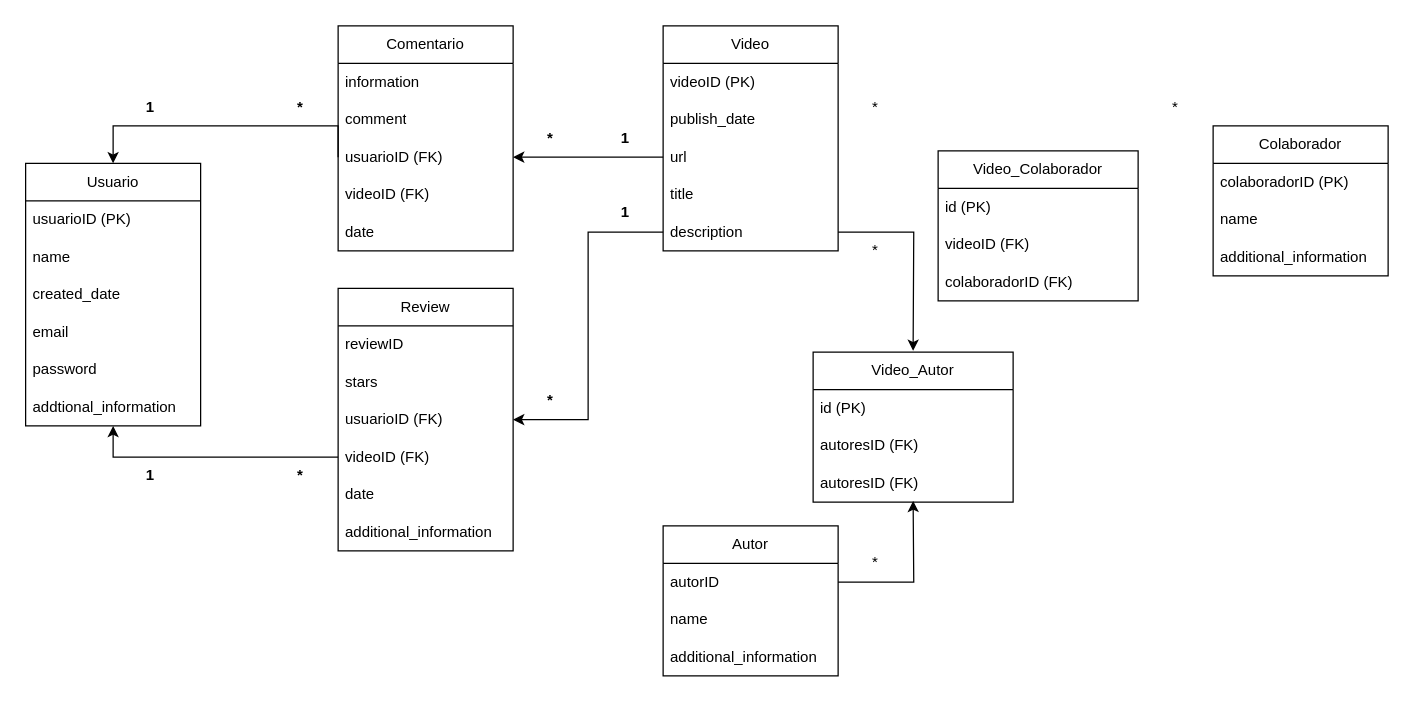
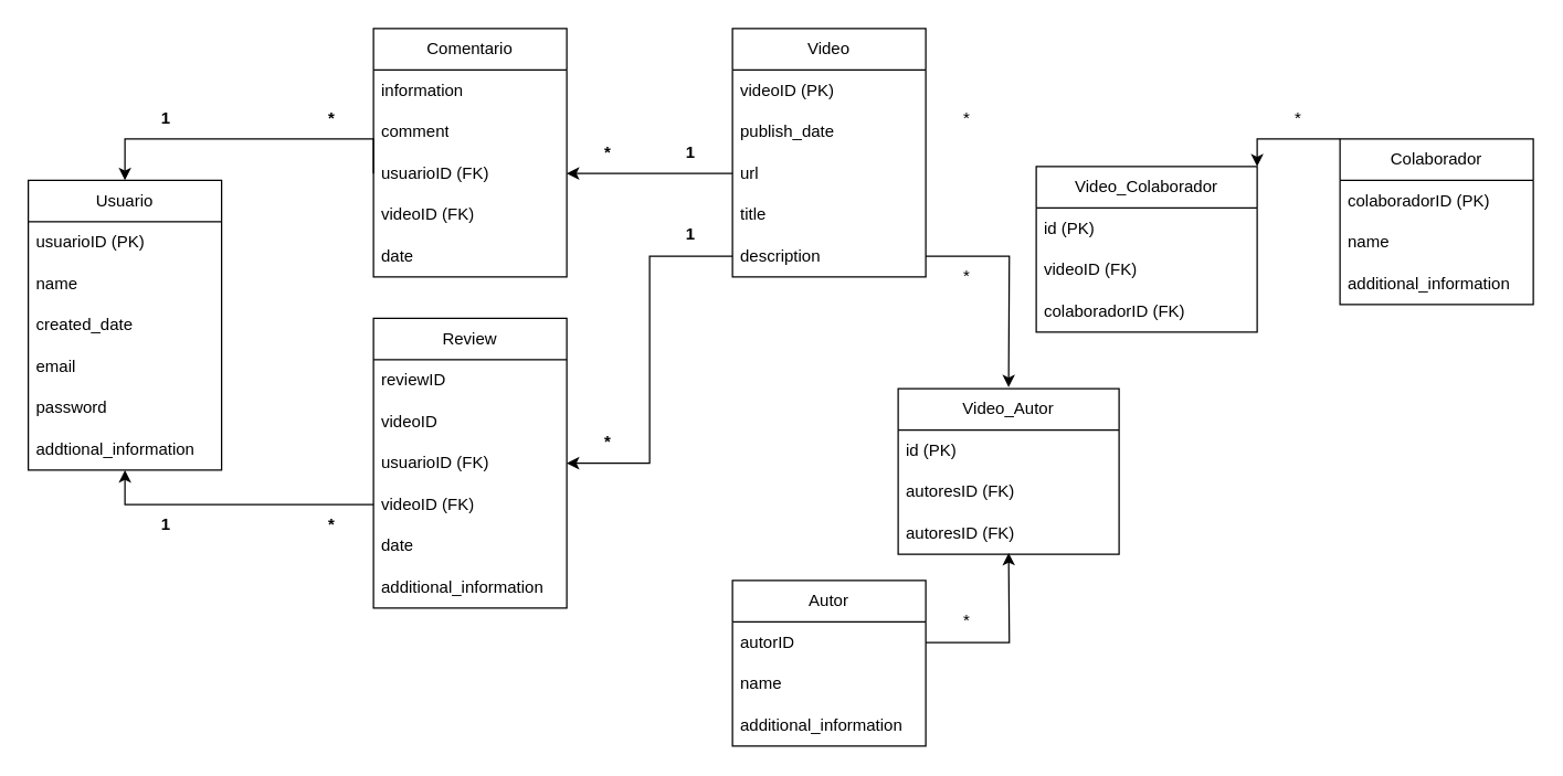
  <mxCell id="0" />
  <mxCell id="1" parent="0" />
  <mxCell id="2" value="Video" style="swimlane;fontStyle=0;childLayout=stackLayout;horizontal=1;startSize=30;horizontalStack=0;resizeParent=1;resizeParentMax=0;resizeLast=0;collapsible=1;marginBottom=0;whiteSpace=wrap;html=1;" parent="1" vertex="1"><mxGeometry x="530" y="20" width="140" height="180" as="geometry" /></mxCell>
  <mxCell id="3" value="videoID (PK)" style="text;strokeColor=none;fillColor=none;align=left;verticalAlign=middle;spacingLeft=4;spacingRight=4;overflow=hidden;points=[[0,0.5],[1,0.5]];portConstraint=eastwest;rotatable=0;whiteSpace=wrap;html=1;" parent="2" vertex="1"><mxGeometry y="30" width="140" height="30" as="geometry" /></mxCell>
  <mxCell id="4" value="publish_date" style="text;strokeColor=none;fillColor=none;align=left;verticalAlign=middle;spacingLeft=4;spacingRight=4;overflow=hidden;points=[[0,0.5],[1,0.5]];portConstraint=eastwest;rotatable=0;whiteSpace=wrap;html=1;" parent="2" vertex="1"><mxGeometry y="60" width="140" height="30" as="geometry" /></mxCell>
  <mxCell id="5" value="url" style="text;strokeColor=none;fillColor=none;align=left;verticalAlign=middle;spacingLeft=4;spacingRight=4;overflow=hidden;points=[[0,0.5],[1,0.5]];portConstraint=eastwest;rotatable=0;whiteSpace=wrap;html=1;" parent="2" vertex="1"><mxGeometry y="90" width="140" height="30" as="geometry" /></mxCell>
  <mxCell id="6" value="title" style="text;strokeColor=none;fillColor=none;align=left;verticalAlign=middle;spacingLeft=4;spacingRight=4;overflow=hidden;points=[[0,0.5],[1,0.5]];portConstraint=eastwest;rotatable=0;whiteSpace=wrap;html=1;" parent="2" vertex="1"><mxGeometry y="120" width="140" height="30" as="geometry" /></mxCell>
  <mxCell id="7" style="edgeStyle=orthogonalEdgeStyle;rounded=0;orthogonalLoop=1;jettySize=auto;html=1;" parent="2" source="8" edge="1"><mxGeometry relative="1" as="geometry"><mxPoint x="200" y="260" as="targetPoint" /></mxGeometry></mxCell>
  <mxCell id="8" value="description" style="text;strokeColor=none;fillColor=none;align=left;verticalAlign=middle;spacingLeft=4;spacingRight=4;overflow=hidden;points=[[0,0.5],[1,0.5]];portConstraint=eastwest;rotatable=0;whiteSpace=wrap;html=1;" parent="2" vertex="1"><mxGeometry y="150" width="140" height="30" as="geometry" /></mxCell>
  <mxCell id="9" value="Autor" style="swimlane;fontStyle=0;childLayout=stackLayout;horizontal=1;startSize=30;horizontalStack=0;resizeParent=1;resizeParentMax=0;resizeLast=0;collapsible=1;marginBottom=0;whiteSpace=wrap;html=1;" parent="1" vertex="1"><mxGeometry x="530" y="420" width="140" height="120" as="geometry" /></mxCell>
  <mxCell id="10" value="autorID" style="text;strokeColor=none;fillColor=none;align=left;verticalAlign=middle;spacingLeft=4;spacingRight=4;overflow=hidden;points=[[0,0.5],[1,0.5]];portConstraint=eastwest;rotatable=0;whiteSpace=wrap;html=1;" parent="9" vertex="1"><mxGeometry y="30" width="140" height="30" as="geometry" /></mxCell>
  <mxCell id="11" value="name" style="text;strokeColor=none;fillColor=none;align=left;verticalAlign=middle;spacingLeft=4;spacingRight=4;overflow=hidden;points=[[0,0.5],[1,0.5]];portConstraint=eastwest;rotatable=0;whiteSpace=wrap;html=1;" parent="9" vertex="1"><mxGeometry y="60" width="140" height="30" as="geometry" /></mxCell>
  <mxCell id="12" value="additional_information" style="text;strokeColor=none;fillColor=none;align=left;verticalAlign=middle;spacingLeft=4;spacingRight=4;overflow=hidden;points=[[0,0.5],[1,0.5]];portConstraint=eastwest;rotatable=0;whiteSpace=wrap;html=1;" parent="9" vertex="1"><mxGeometry y="90" width="140" height="30" as="geometry" /></mxCell>
+ <mxCell id="13" style="edgeStyle=orthogonalEdgeStyle;rounded=0;orthogonalLoop=1;jettySize=auto;html=1;entryX=1;entryY=0;entryDx=0;entryDy=0;" parent="1" source="14" target="32" edge="1"><mxGeometry relative="1" as="geometry"><Array as="points"><mxPoint x="910" y="100" /></Array></mxGeometry></mxCell>
  <mxCell id="14" value="Colaborador" style="swimlane;fontStyle=0;childLayout=stackLayout;horizontal=1;startSize=30;horizontalStack=0;resizeParent=1;resizeParentMax=0;resizeLast=0;collapsible=1;marginBottom=0;whiteSpace=wrap;html=1;" parent="1" vertex="1"><mxGeometry x="970" y="100" width="140" height="120" as="geometry" /></mxCell>
  <mxCell id="15" value="colaboradorID (PK)" style="text;strokeColor=none;fillColor=none;align=left;verticalAlign=middle;spacingLeft=4;spacingRight=4;overflow=hidden;points=[[0,0.5],[1,0.5]];portConstraint=eastwest;rotatable=0;whiteSpace=wrap;html=1;" parent="14" vertex="1"><mxGeometry y="30" width="140" height="30" as="geometry" /></mxCell>
  <mxCell id="16" value="name" style="text;strokeColor=none;fillColor=none;align=left;verticalAlign=middle;spacingLeft=4;spacingRight=4;overflow=hidden;points=[[0,0.5],[1,0.5]];portConstraint=eastwest;rotatable=0;whiteSpace=wrap;html=1;" parent="14" vertex="1"><mxGeometry y="60" width="140" height="30" as="geometry" /></mxCell>
  <mxCell id="17" value="additional_information" style="text;strokeColor=none;fillColor=none;align=left;verticalAlign=middle;spacingLeft=4;spacingRight=4;overflow=hidden;points=[[0,0.5],[1,0.5]];portConstraint=eastwest;rotatable=0;whiteSpace=wrap;html=1;" parent="14" vertex="1"><mxGeometry y="90" width="140" height="30" as="geometry" /></mxCell>
  <mxCell id="18" value="Review" style="swimlane;fontStyle=0;childLayout=stackLayout;horizontal=1;startSize=30;horizontalStack=0;resizeParent=1;resizeParentMax=0;resizeLast=0;collapsible=1;marginBottom=0;whiteSpace=wrap;html=1;" parent="1" vertex="1"><mxGeometry x="270" y="230" width="140" height="210" as="geometry" /></mxCell>
  <mxCell id="19" value="reviewID" style="text;strokeColor=none;fillColor=none;align=left;verticalAlign=middle;spacingLeft=4;spacingRight=4;overflow=hidden;points=[[0,0.5],[1,0.5]];portConstraint=eastwest;rotatable=0;whiteSpace=wrap;html=1;" parent="18" vertex="1"><mxGeometry y="30" width="140" height="30" as="geometry" /></mxCell>
- <mxCell id="20" value="stars" style="text;strokeColor=none;fillColor=none;align=left;verticalAlign=middle;spacingLeft=4;spacingRight=4;overflow=hidden;points=[[0,0.5],[1,0.5]];portConstraint=eastwest;rotatable=0;whiteSpace=wrap;html=1;" parent="18" vertex="1"><mxGeometry y="60" width="140" height="30" as="geometry" /></mxCell>
+ <mxCell id="20" value="videoID" style="text;strokeColor=none;fillColor=none;align=left;verticalAlign=middle;spacingLeft=4;spacingRight=4;overflow=hidden;points=[[0,0.5],[1,0.5]];portConstraint=eastwest;rotatable=0;whiteSpace=wrap;html=1;" parent="18" vertex="1"><mxGeometry y="60" width="140" height="30" as="geometry" /></mxCell>
  <mxCell id="21" value="usuarioID (FK)" style="text;strokeColor=none;fillColor=none;align=left;verticalAlign=middle;spacingLeft=4;spacingRight=4;overflow=hidden;points=[[0,0.5],[1,0.5]];portConstraint=eastwest;rotatable=0;whiteSpace=wrap;html=1;" parent="18" vertex="1"><mxGeometry y="90" width="140" height="30" as="geometry" /></mxCell>
  <mxCell id="22" value="videoID (FK)" style="text;strokeColor=none;fillColor=none;align=left;verticalAlign=middle;spacingLeft=4;spacingRight=4;overflow=hidden;points=[[0,0.5],[1,0.5]];portConstraint=eastwest;rotatable=0;whiteSpace=wrap;html=1;" parent="18" vertex="1"><mxGeometry y="120" width="140" height="30" as="geometry" /></mxCell>
  <mxCell id="23" value="date" style="text;strokeColor=none;fillColor=none;align=left;verticalAlign=middle;spacingLeft=4;spacingRight=4;overflow=hidden;points=[[0,0.5],[1,0.5]];portConstraint=eastwest;rotatable=0;whiteSpace=wrap;html=1;" parent="18" vertex="1"><mxGeometry y="150" width="140" height="30" as="geometry" /></mxCell>
  <mxCell id="24" value="additional_information" style="text;strokeColor=none;fillColor=none;align=left;verticalAlign=middle;spacingLeft=4;spacingRight=4;overflow=hidden;points=[[0,0.5],[1,0.5]];portConstraint=eastwest;rotatable=0;whiteSpace=wrap;html=1;" parent="18" vertex="1"><mxGeometry y="180" width="140" height="30" as="geometry" /></mxCell>
  <mxCell id="25" value="Usuario" style="swimlane;fontStyle=0;childLayout=stackLayout;horizontal=1;startSize=30;horizontalStack=0;resizeParent=1;resizeParentMax=0;resizeLast=0;collapsible=1;marginBottom=0;whiteSpace=wrap;html=1;" parent="1" vertex="1"><mxGeometry x="20" y="130" width="140" height="210" as="geometry" /></mxCell>
  <mxCell id="26" value="usuarioID (PK)" style="text;strokeColor=none;fillColor=none;align=left;verticalAlign=middle;spacingLeft=4;spacingRight=4;overflow=hidden;points=[[0,0.5],[1,0.5]];portConstraint=eastwest;rotatable=0;whiteSpace=wrap;html=1;" parent="25" vertex="1"><mxGeometry y="30" width="140" height="30" as="geometry" /></mxCell>
  <mxCell id="27" value="name" style="text;strokeColor=none;fillColor=none;align=left;verticalAlign=middle;spacingLeft=4;spacingRight=4;overflow=hidden;points=[[0,0.5],[1,0.5]];portConstraint=eastwest;rotatable=0;whiteSpace=wrap;html=1;" parent="25" vertex="1"><mxGeometry y="60" width="140" height="30" as="geometry" /></mxCell>
  <mxCell id="28" value="created_date" style="text;strokeColor=none;fillColor=none;align=left;verticalAlign=middle;spacingLeft=4;spacingRight=4;overflow=hidden;points=[[0,0.5],[1,0.5]];portConstraint=eastwest;rotatable=0;whiteSpace=wrap;html=1;" parent="25" vertex="1"><mxGeometry y="90" width="140" height="30" as="geometry" /></mxCell>
  <mxCell id="29" value="email" style="text;strokeColor=none;fillColor=none;align=left;verticalAlign=middle;spacingLeft=4;spacingRight=4;overflow=hidden;points=[[0,0.5],[1,0.5]];portConstraint=eastwest;rotatable=0;whiteSpace=wrap;html=1;" parent="25" vertex="1"><mxGeometry y="120" width="140" height="30" as="geometry" /></mxCell>
  <mxCell id="30" value="password" style="text;strokeColor=none;fillColor=none;align=left;verticalAlign=middle;spacingLeft=4;spacingRight=4;overflow=hidden;points=[[0,0.5],[1,0.5]];portConstraint=eastwest;rotatable=0;whiteSpace=wrap;html=1;" parent="25" vertex="1"><mxGeometry y="150" width="140" height="30" as="geometry" /></mxCell>
  <mxCell id="31" value="addtional_information" style="text;strokeColor=none;fillColor=none;align=left;verticalAlign=middle;spacingLeft=4;spacingRight=4;overflow=hidden;points=[[0,0.5],[1,0.5]];portConstraint=eastwest;rotatable=0;whiteSpace=wrap;html=1;" parent="25" vertex="1"><mxGeometry y="180" width="140" height="30" as="geometry" /></mxCell>
  <mxCell id="32" value="Video_Colaborador" style="swimlane;fontStyle=0;childLayout=stackLayout;horizontal=1;startSize=30;horizontalStack=0;resizeParent=1;resizeParentMax=0;resizeLast=0;collapsible=1;marginBottom=0;whiteSpace=wrap;html=1;" parent="1" vertex="1"><mxGeometry x="750" y="120" width="160" height="120" as="geometry" /></mxCell>
  <mxCell id="33" value="id (PK)" style="text;strokeColor=none;fillColor=none;align=left;verticalAlign=middle;spacingLeft=4;spacingRight=4;overflow=hidden;points=[[0,0.5],[1,0.5]];portConstraint=eastwest;rotatable=0;whiteSpace=wrap;html=1;" parent="32" vertex="1"><mxGeometry y="30" width="160" height="30" as="geometry" /></mxCell>
  <mxCell id="34" value="videoID (FK)" style="text;strokeColor=none;fillColor=none;align=left;verticalAlign=middle;spacingLeft=4;spacingRight=4;overflow=hidden;points=[[0,0.5],[1,0.5]];portConstraint=eastwest;rotatable=0;whiteSpace=wrap;html=1;" parent="32" vertex="1"><mxGeometry y="60" width="160" height="30" as="geometry" /></mxCell>
  <mxCell id="35" value="colaboradorID (FK)" style="text;strokeColor=none;fillColor=none;align=left;verticalAlign=middle;spacingLeft=4;spacingRight=4;overflow=hidden;points=[[0,0.5],[1,0.5]];portConstraint=eastwest;rotatable=0;whiteSpace=wrap;html=1;" parent="32" vertex="1"><mxGeometry y="90" width="160" height="30" as="geometry" /></mxCell>
  <mxCell id="36" value="Comentario" style="swimlane;fontStyle=0;childLayout=stackLayout;horizontal=1;startSize=30;horizontalStack=0;resizeParent=1;resizeParentMax=0;resizeLast=0;collapsible=1;marginBottom=0;whiteSpace=wrap;html=1;" parent="1" vertex="1"><mxGeometry x="270" y="20" width="140" height="180" as="geometry" /></mxCell>
  <mxCell id="37" value="information" style="text;strokeColor=none;fillColor=none;align=left;verticalAlign=middle;spacingLeft=4;spacingRight=4;overflow=hidden;points=[[0,0.5],[1,0.5]];portConstraint=eastwest;rotatable=0;whiteSpace=wrap;html=1;" parent="36" vertex="1"><mxGeometry y="30" width="140" height="30" as="geometry" /></mxCell>
  <mxCell id="38" value="comment" style="text;strokeColor=none;fillColor=none;align=left;verticalAlign=middle;spacingLeft=4;spacingRight=4;overflow=hidden;points=[[0,0.5],[1,0.5]];portConstraint=eastwest;rotatable=0;whiteSpace=wrap;html=1;" parent="36" vertex="1"><mxGeometry y="60" width="140" height="30" as="geometry" /></mxCell>
  <mxCell id="39" value="usuarioID (FK)" style="text;strokeColor=none;fillColor=none;align=left;verticalAlign=middle;spacingLeft=4;spacingRight=4;overflow=hidden;points=[[0,0.5],[1,0.5]];portConstraint=eastwest;rotatable=0;whiteSpace=wrap;html=1;" parent="36" vertex="1"><mxGeometry y="90" width="140" height="30" as="geometry" /></mxCell>
  <mxCell id="40" value="videoID (FK)" style="text;strokeColor=none;fillColor=none;align=left;verticalAlign=middle;spacingLeft=4;spacingRight=4;overflow=hidden;points=[[0,0.5],[1,0.5]];portConstraint=eastwest;rotatable=0;whiteSpace=wrap;html=1;" parent="36" vertex="1"><mxGeometry y="120" width="140" height="30" as="geometry" /></mxCell>
  <mxCell id="41" value="date" style="text;strokeColor=none;fillColor=none;align=left;verticalAlign=middle;spacingLeft=4;spacingRight=4;overflow=hidden;points=[[0,0.5],[1,0.5]];portConstraint=eastwest;rotatable=0;whiteSpace=wrap;html=1;" parent="36" vertex="1"><mxGeometry y="150" width="140" height="30" as="geometry" /></mxCell>
  <mxCell id="42" style="edgeStyle=orthogonalEdgeStyle;rounded=0;orthogonalLoop=1;jettySize=auto;html=1;exitX=0;exitY=0.5;exitDx=0;exitDy=0;entryX=1;entryY=0.5;entryDx=0;entryDy=0;" parent="1" source="5" target="39" edge="1"><mxGeometry relative="1" as="geometry" /></mxCell>
  <mxCell id="43" style="edgeStyle=orthogonalEdgeStyle;rounded=0;orthogonalLoop=1;jettySize=auto;html=1;exitX=0;exitY=0.5;exitDx=0;exitDy=0;entryX=0.5;entryY=0;entryDx=0;entryDy=0;" parent="1" source="39" target="25" edge="1"><mxGeometry relative="1" as="geometry"><Array as="points"><mxPoint x="270" y="100" /><mxPoint x="90" y="100" /></Array></mxGeometry></mxCell>
  <mxCell id="44" style="edgeStyle=orthogonalEdgeStyle;rounded=0;orthogonalLoop=1;jettySize=auto;html=1;entryX=1;entryY=0.5;entryDx=0;entryDy=0;" parent="1" source="8" target="21" edge="1"><mxGeometry relative="1" as="geometry" /></mxCell>
  <mxCell id="45" style="edgeStyle=orthogonalEdgeStyle;rounded=0;orthogonalLoop=1;jettySize=auto;html=1;entryX=0.5;entryY=1;entryDx=0;entryDy=0;entryPerimeter=0;" parent="1" source="22" target="31" edge="1"><mxGeometry relative="1" as="geometry" /></mxCell>
  <mxCell id="46" value="*" style="text;html=1;strokeColor=none;fillColor=none;align=center;verticalAlign=middle;whiteSpace=wrap;rounded=0;" parent="1" vertex="1"><mxGeometry x="670" y="70" width="60" height="30" as="geometry" /></mxCell>
  <mxCell id="47" value="*" style="text;html=1;strokeColor=none;fillColor=none;align=center;verticalAlign=middle;whiteSpace=wrap;rounded=0;fontStyle=1" parent="1" vertex="1"><mxGeometry x="410" y="95" width="60" height="30" as="geometry" /></mxCell>
  <mxCell id="48" value="1" style="text;html=1;strokeColor=none;fillColor=none;align=center;verticalAlign=middle;whiteSpace=wrap;rounded=0;fontStyle=1" parent="1" vertex="1"><mxGeometry x="470" y="95" width="60" height="30" as="geometry" /></mxCell>
  <mxCell id="49" value="*" style="text;html=1;strokeColor=none;fillColor=none;align=center;verticalAlign=middle;whiteSpace=wrap;rounded=0;fontStyle=1" parent="1" vertex="1"><mxGeometry x="410" y="305" width="60" height="30" as="geometry" /></mxCell>
  <mxCell id="50" value="1" style="text;html=1;strokeColor=none;fillColor=none;align=center;verticalAlign=middle;whiteSpace=wrap;rounded=0;fontStyle=1" parent="1" vertex="1"><mxGeometry x="470" y="154" width="60" height="30" as="geometry" /></mxCell>
  <mxCell id="51" value="1" style="text;html=1;strokeColor=none;fillColor=none;align=center;verticalAlign=middle;whiteSpace=wrap;rounded=0;fontStyle=1" parent="1" vertex="1"><mxGeometry x="90" y="70" width="60" height="30" as="geometry" /></mxCell>
  <mxCell id="52" value="*" style="text;html=1;strokeColor=none;fillColor=none;align=center;verticalAlign=middle;whiteSpace=wrap;rounded=0;fontStyle=1" parent="1" vertex="1"><mxGeometry x="210" y="70" width="60" height="30" as="geometry" /></mxCell>
  <mxCell id="53" value="*" style="text;html=1;strokeColor=none;fillColor=none;align=center;verticalAlign=middle;whiteSpace=wrap;rounded=0;fontStyle=1" parent="1" vertex="1"><mxGeometry x="210" y="365" width="60" height="30" as="geometry" /></mxCell>
  <mxCell id="54" value="1" style="text;html=1;strokeColor=none;fillColor=none;align=center;verticalAlign=middle;whiteSpace=wrap;rounded=0;fontStyle=1" parent="1" vertex="1"><mxGeometry x="90" y="365" width="60" height="30" as="geometry" /></mxCell>
  <mxCell id="55" value="*" style="text;html=1;strokeColor=none;fillColor=none;align=center;verticalAlign=middle;whiteSpace=wrap;rounded=0;" parent="1" vertex="1"><mxGeometry x="670" y="185" width="60" height="30" as="geometry" /></mxCell>
  <mxCell id="56" value="Video_Autor" style="swimlane;fontStyle=0;childLayout=stackLayout;horizontal=1;startSize=30;horizontalStack=0;resizeParent=1;resizeParentMax=0;resizeLast=0;collapsible=1;marginBottom=0;whiteSpace=wrap;html=1;" parent="1" vertex="1"><mxGeometry x="650" y="281" width="160" height="120" as="geometry" /></mxCell>
  <mxCell id="57" value="id (PK)" style="text;strokeColor=none;fillColor=none;align=left;verticalAlign=middle;spacingLeft=4;spacingRight=4;overflow=hidden;points=[[0,0.5],[1,0.5]];portConstraint=eastwest;rotatable=0;whiteSpace=wrap;html=1;" parent="56" vertex="1"><mxGeometry y="30" width="160" height="30" as="geometry" /></mxCell>
  <mxCell id="58" value="autoresID (FK)" style="text;strokeColor=none;fillColor=none;align=left;verticalAlign=middle;spacingLeft=4;spacingRight=4;overflow=hidden;points=[[0,0.5],[1,0.5]];portConstraint=eastwest;rotatable=0;whiteSpace=wrap;html=1;" parent="56" vertex="1"><mxGeometry y="60" width="160" height="30" as="geometry" /></mxCell>
  <mxCell id="59" value="autoresID (FK)" style="text;strokeColor=none;fillColor=none;align=left;verticalAlign=middle;spacingLeft=4;spacingRight=4;overflow=hidden;points=[[0,0.5],[1,0.5]];portConstraint=eastwest;rotatable=0;whiteSpace=wrap;html=1;" parent="56" vertex="1"><mxGeometry y="90" width="160" height="30" as="geometry" /></mxCell>
  <mxCell id="60" style="edgeStyle=orthogonalEdgeStyle;rounded=0;orthogonalLoop=1;jettySize=auto;html=1;" parent="1" source="10" edge="1"><mxGeometry relative="1" as="geometry"><mxPoint x="730" y="400" as="targetPoint" /></mxGeometry></mxCell>
  <mxCell id="61" value="*" style="text;html=1;strokeColor=none;fillColor=none;align=center;verticalAlign=middle;whiteSpace=wrap;rounded=0;" parent="1" vertex="1"><mxGeometry x="670" y="434" width="60" height="30" as="geometry" /></mxCell>
  <mxCell id="62" value="*" style="text;html=1;strokeColor=none;fillColor=none;align=center;verticalAlign=middle;whiteSpace=wrap;rounded=0;" parent="1" vertex="1"><mxGeometry x="910" y="70" width="60" height="30" as="geometry" /></mxCell>
